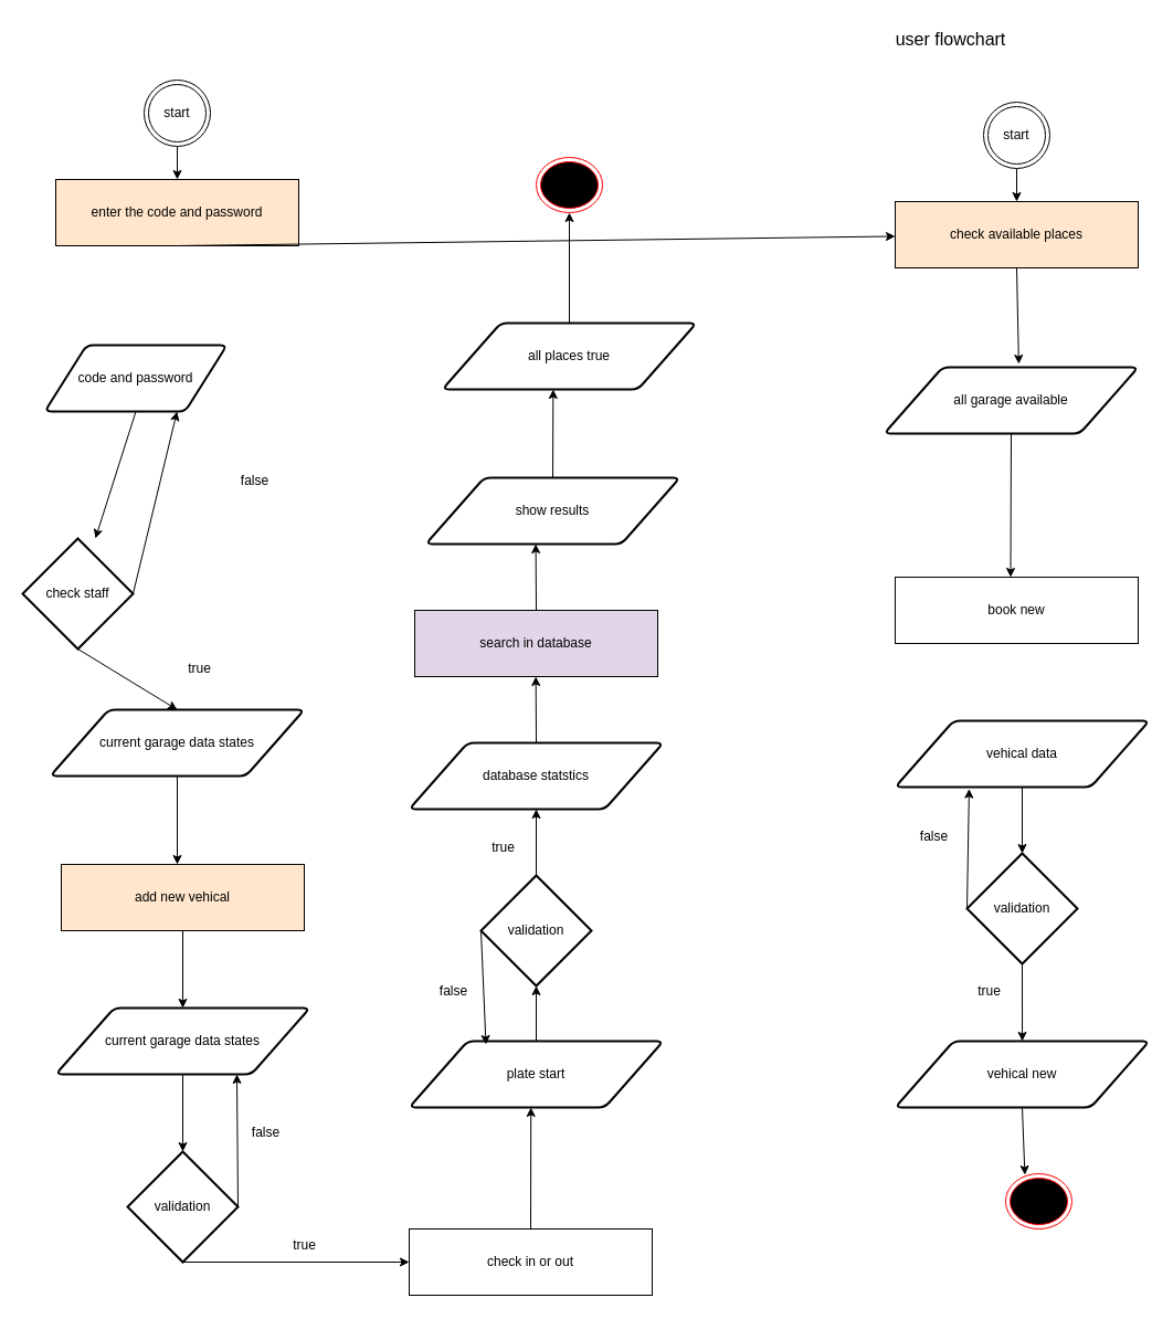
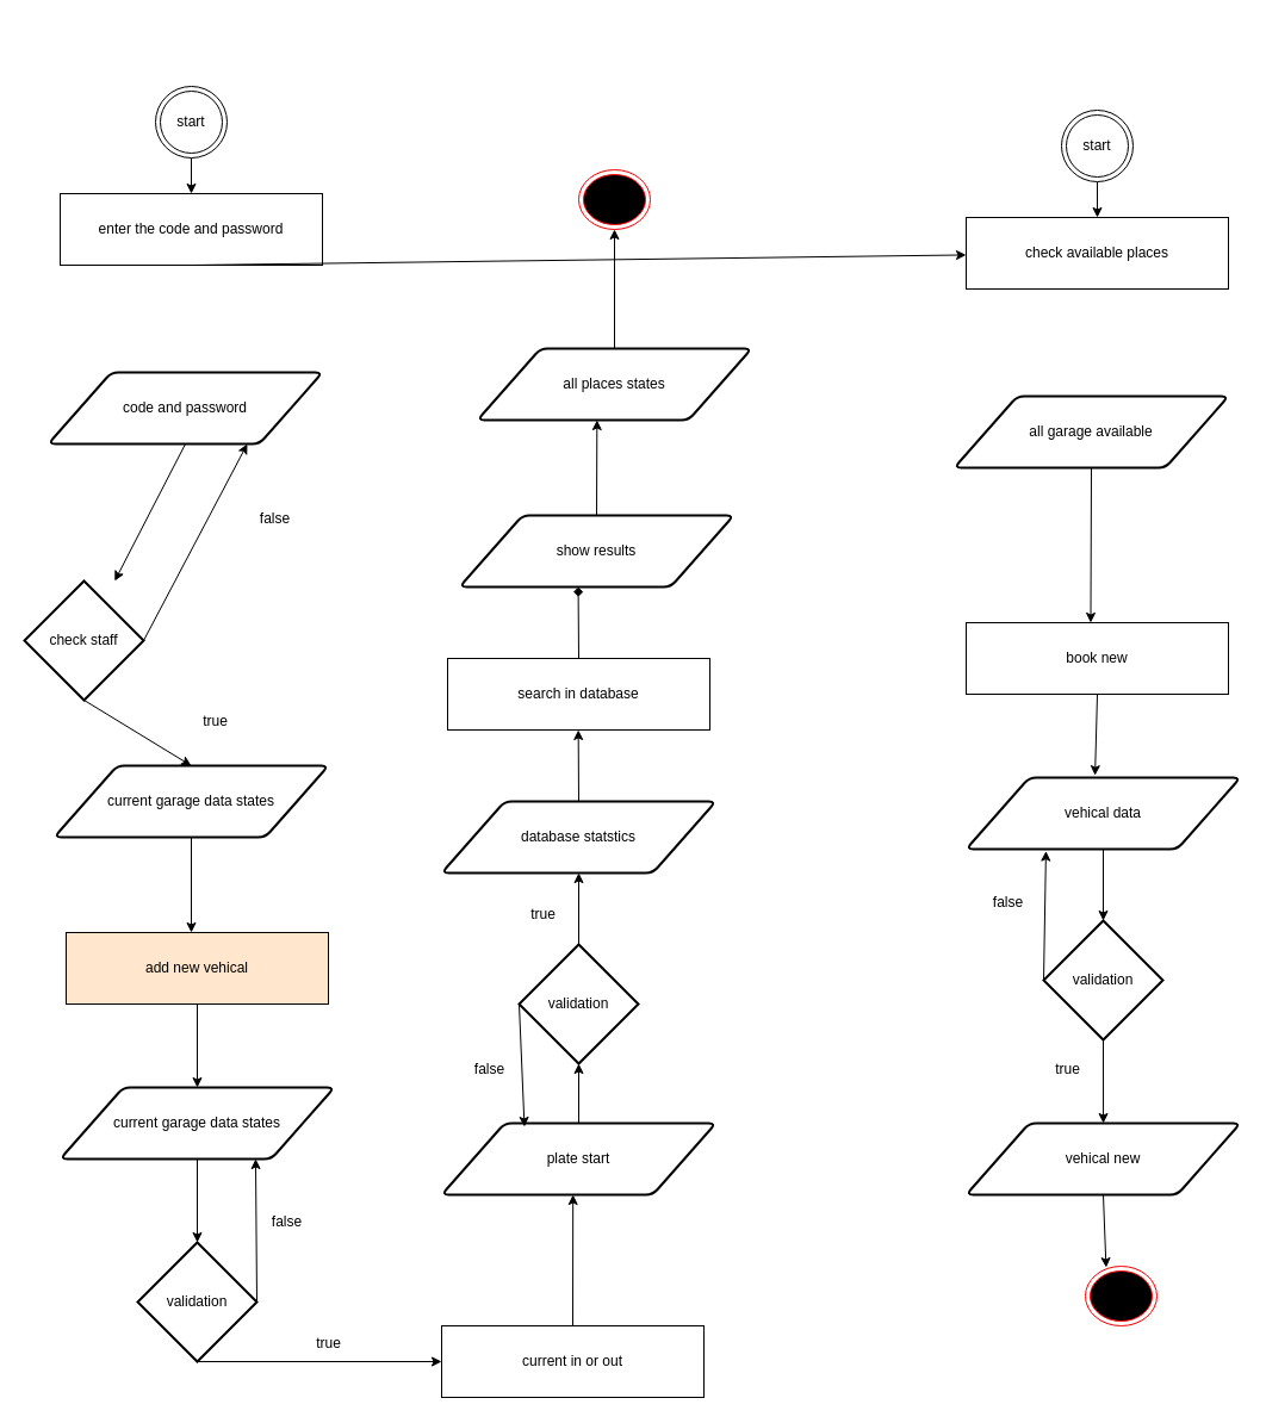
  <mxCell id="0" />
  <mxCell id="1" parent="0" />
  <mxCell id="2" style="edgeStyle=none;html=1;exitX=0.5;exitY=1;exitDx=0;exitDy=0;" edge="1" parent="1" source="3"><mxGeometry relative="1" as="geometry"><mxPoint x="160" y="162" as="targetPoint" /></mxGeometry></mxCell>
  <mxCell id="3" value="start" style="ellipse;shape=doubleEllipse;html=1;dashed=0;whiteSpace=wrap;aspect=fixed;" vertex="1" parent="1"><mxGeometry x="130" y="72" width="60" height="60" as="geometry" /></mxCell>
  <mxCell id="4" style="edgeStyle=none;html=1;exitX=0.5;exitY=1;exitDx=0;exitDy=0;" edge="1" parent="1" source="5" target="7"><mxGeometry relative="1" as="geometry"><mxPoint x="155" y="452" as="targetPoint" /></mxGeometry></mxCell>
- <mxCell id="5" value="code and password" style="shape=parallelogram;html=1;strokeWidth=2;perimeter=parallelogramPerimeter;whiteSpace=wrap;rounded=1;arcSize=12;size=0.23;" vertex="1" parent="1"><mxGeometry x="40" y="312" width="165" height="60" as="geometry" /></mxCell>
+ <mxCell id="5" value="code and password" style="shape=parallelogram;html=1;strokeWidth=2;perimeter=parallelogramPerimeter;whiteSpace=wrap;rounded=1;arcSize=12;size=0.23;" vertex="1" parent="1"><mxGeometry x="40" y="312" width="230" height="60" as="geometry" /></mxCell>
  <mxCell id="6" style="edgeStyle=none;html=1;exitX=0.5;exitY=1;exitDx=0;exitDy=0;exitPerimeter=0;" edge="1" parent="1" source="7"><mxGeometry relative="1" as="geometry"><mxPoint x="160" y="642" as="targetPoint" /></mxGeometry></mxCell>
  <mxCell id="7" value="check staff" style="strokeWidth=2;html=1;shape=mxgraph.flowchart.decision;whiteSpace=wrap;" vertex="1" parent="1"><mxGeometry x="20" y="487" width="100" height="100" as="geometry" /></mxCell>
  <mxCell id="8" style="edgeStyle=none;html=1;exitX=1;exitY=0.5;exitDx=0;exitDy=0;exitPerimeter=0;entryX=0.726;entryY=1;entryDx=0;entryDy=0;entryPerimeter=0;" edge="1" parent="1" source="7" target="5"><mxGeometry relative="1" as="geometry" /></mxCell>
  <mxCell id="9" value="false" style="text;html=1;align=center;verticalAlign=middle;resizable=0;points=[];autosize=1;strokeColor=none;fillColor=none;" vertex="1" parent="1"><mxGeometry x="205" y="420" width="50" height="30" as="geometry" /></mxCell>
  <mxCell id="10" value="true" style="text;html=1;align=center;verticalAlign=middle;resizable=0;points=[];autosize=1;strokeColor=none;fillColor=none;" vertex="1" parent="1"><mxGeometry x="160" y="590" width="40" height="30" as="geometry" /></mxCell>
- <mxCell id="11" value="enter the code and password" style="whiteSpace=wrap;html=1;fillColor=#ffe6cc;" vertex="1" parent="1"><mxGeometry x="50" y="162" width="220" height="60" as="geometry" /></mxCell>
+ <mxCell id="11" value="enter the code and password" style="whiteSpace=wrap;html=1;" vertex="1" parent="1"><mxGeometry x="50" y="162" width="220" height="60" as="geometry" /></mxCell>
  <mxCell id="12" style="edgeStyle=none;html=1;exitX=0.5;exitY=1;exitDx=0;exitDy=0;" edge="1" parent="1" source="11" target="47"><mxGeometry relative="1" as="geometry" /></mxCell>
  <mxCell id="13" style="edgeStyle=none;html=1;exitX=0.5;exitY=1;exitDx=0;exitDy=0;" edge="1" parent="1" source="14"><mxGeometry relative="1" as="geometry"><mxPoint x="160" y="782" as="targetPoint" /></mxGeometry></mxCell>
  <mxCell id="14" value="current garage data states" style="shape=parallelogram;html=1;strokeWidth=2;perimeter=parallelogramPerimeter;whiteSpace=wrap;rounded=1;arcSize=12;size=0.23;" vertex="1" parent="1"><mxGeometry x="45" y="642" width="230" height="60" as="geometry" /></mxCell>
  <mxCell id="15" style="edgeStyle=none;html=1;exitX=0.5;exitY=1;exitDx=0;exitDy=0;entryX=0.5;entryY=0;entryDx=0;entryDy=0;" edge="1" parent="1" source="16" target="18"><mxGeometry relative="1" as="geometry" /></mxCell>
  <mxCell id="16" value="add new vehical" style="whiteSpace=wrap;html=1;fillColor=#ffe6cc;" vertex="1" parent="1"><mxGeometry x="55" y="782" width="220" height="60" as="geometry" /></mxCell>
  <mxCell id="17" style="edgeStyle=none;html=1;exitX=0.5;exitY=1;exitDx=0;exitDy=0;" edge="1" parent="1" source="18" target="20"><mxGeometry relative="1" as="geometry" /></mxCell>
  <mxCell id="18" value="current garage data states" style="shape=parallelogram;html=1;strokeWidth=2;perimeter=parallelogramPerimeter;whiteSpace=wrap;rounded=1;arcSize=12;size=0.23;" vertex="1" parent="1"><mxGeometry x="50" y="912" width="230" height="60" as="geometry" /></mxCell>
  <mxCell id="19" style="edgeStyle=none;html=1;exitX=0.5;exitY=1;exitDx=0;exitDy=0;exitPerimeter=0;" edge="1" parent="1" source="20"><mxGeometry relative="1" as="geometry"><mxPoint x="370" y="1142" as="targetPoint" /></mxGeometry></mxCell>
  <mxCell id="20" value="validation" style="strokeWidth=2;html=1;shape=mxgraph.flowchart.decision;whiteSpace=wrap;" vertex="1" parent="1"><mxGeometry x="115" y="1042" width="100" height="100" as="geometry" /></mxCell>
  <mxCell id="21" style="edgeStyle=none;html=1;exitX=1;exitY=0.5;exitDx=0;exitDy=0;exitPerimeter=0;entryX=0.713;entryY=1;entryDx=0;entryDy=0;entryPerimeter=0;" edge="1" parent="1" source="20" target="18"><mxGeometry relative="1" as="geometry" /></mxCell>
  <mxCell id="22" value="false" style="text;html=1;align=center;verticalAlign=middle;resizable=0;points=[];autosize=1;strokeColor=none;fillColor=none;" vertex="1" parent="1"><mxGeometry x="215" y="1010" width="50" height="30" as="geometry" /></mxCell>
  <mxCell id="23" value="true" style="text;html=1;align=center;verticalAlign=middle;resizable=0;points=[];autosize=1;strokeColor=none;fillColor=none;" vertex="1" parent="1"><mxGeometry x="255" width="40" height="30" as="geometry" y="1112" /></mxCell>
  <mxCell id="24" style="edgeStyle=none;html=1;exitX=0.5;exitY=0;exitDx=0;exitDy=0;" edge="1" parent="1" source="25"><mxGeometry relative="1" as="geometry"><mxPoint x="480.2" y="1002" as="targetPoint" /></mxGeometry></mxCell>
- <mxCell id="25" value="check in or out" style="whiteSpace=wrap;html=1;" vertex="1" parent="1"><mxGeometry x="370" width="220" height="60" as="geometry" y="1112" /></mxCell>
+ <mxCell id="25" value="current in or out" style="whiteSpace=wrap;html=1;" vertex="1" parent="1"><mxGeometry x="370" width="220" height="60" as="geometry" y="1112" /></mxCell>
  <mxCell id="26" value="plate start" style="shape=parallelogram;html=1;strokeWidth=2;perimeter=parallelogramPerimeter;whiteSpace=wrap;rounded=1;arcSize=12;size=0.23;" vertex="1" parent="1"><mxGeometry x="370" y="942" width="230" height="60" as="geometry" /></mxCell>
  <mxCell id="27" style="edgeStyle=none;html=1;exitX=0.5;exitY=0;exitDx=0;exitDy=0;exitPerimeter=0;" edge="1" parent="1" source="28" target="33"><mxGeometry relative="1" as="geometry" /></mxCell>
  <mxCell id="28" value="validation" style="strokeWidth=2;html=1;shape=mxgraph.flowchart.decision;whiteSpace=wrap;" vertex="1" parent="1"><mxGeometry x="435" y="792" width="100" height="100" as="geometry" /></mxCell>
  <mxCell id="29" style="edgeStyle=none;html=1;exitX=0.5;exitY=0;exitDx=0;exitDy=0;entryX=0.5;entryY=1;entryDx=0;entryDy=0;entryPerimeter=0;" edge="1" parent="1" source="26" target="28"><mxGeometry relative="1" as="geometry" /></mxCell>
  <mxCell id="30" style="edgeStyle=none;html=1;exitX=0;exitY=0.5;exitDx=0;exitDy=0;exitPerimeter=0;entryX=0.302;entryY=0.05;entryDx=0;entryDy=0;entryPerimeter=0;" edge="1" parent="1" source="28" target="26"><mxGeometry relative="1" as="geometry" /></mxCell>
  <mxCell id="31" value="false" style="text;html=1;align=center;verticalAlign=middle;resizable=0;points=[];autosize=1;strokeColor=none;fillColor=none;" vertex="1" parent="1"><mxGeometry x="385" y="882" width="50" height="30" as="geometry" /></mxCell>
  <mxCell id="32" style="edgeStyle=none;html=1;exitX=0.5;exitY=0;exitDx=0;exitDy=0;" edge="1" parent="1" source="33"><mxGeometry relative="1" as="geometry"><mxPoint x="484.667" y="612" as="targetPoint" /></mxGeometry></mxCell>
  <mxCell id="33" value="database statstics" style="shape=parallelogram;html=1;strokeWidth=2;perimeter=parallelogramPerimeter;whiteSpace=wrap;rounded=1;arcSize=12;size=0.23;" vertex="1" parent="1"><mxGeometry x="370" y="672" width="230" height="60" as="geometry" /></mxCell>
  <mxCell id="34" value="true" style="text;html=1;align=center;verticalAlign=middle;resizable=0;points=[];autosize=1;strokeColor=none;fillColor=none;" vertex="1" parent="1"><mxGeometry x="435" y="752" width="40" height="30" as="geometry" /></mxCell>
- <mxCell id="35" value="search in database" style="whiteSpace=wrap;html=1;fillColor=#e1d5e7;" vertex="1" parent="1"><mxGeometry x="375" y="552" width="220" height="60" as="geometry" /></mxCell>
+ <mxCell id="35" value="search in database" style="whiteSpace=wrap;html=1;" vertex="1" parent="1"><mxGeometry x="375" y="552" width="220" height="60" as="geometry" /></mxCell>
  <mxCell id="36" style="edgeStyle=none;html=1;exitX=0.5;exitY=0;exitDx=0;exitDy=0;" edge="1" parent="1" source="37"><mxGeometry relative="1" as="geometry"><mxPoint x="500.333" y="352" as="targetPoint" /></mxGeometry></mxCell>
  <mxCell id="37" value="show results" style="shape=parallelogram;html=1;strokeWidth=2;perimeter=parallelogramPerimeter;whiteSpace=wrap;rounded=1;arcSize=12;size=0.23;" vertex="1" parent="1"><mxGeometry x="385" y="432" width="230" height="60" as="geometry" /></mxCell>
- <mxCell id="38" style="edgeStyle=none;html=1;exitX=0.5;exitY=0;exitDx=0;exitDy=0;entryX=0.433;entryY=1;entryDx=0;entryDy=0;entryPerimeter=0;" edge="1" parent="1" source="35" target="37"><mxGeometry relative="1" as="geometry" /></mxCell>
+ <mxCell id="38" style="edgeStyle=none;html=1;exitX=0.5;exitY=0;exitDx=0;exitDy=0;entryX=0.433;entryY=1;entryDx=0;entryDy=0;entryPerimeter=0;endArrow=diamond;" edge="1" parent="1" source="35" target="37"><mxGeometry relative="1" as="geometry" /></mxCell>
  <mxCell id="39" style="edgeStyle=none;html=1;exitX=0.5;exitY=0;exitDx=0;exitDy=0;entryX=0.5;entryY=1;entryDx=0;entryDy=0;" edge="1" parent="1" source="40" target="41"><mxGeometry relative="1" as="geometry" /></mxCell>
- <mxCell id="40" value="all places true" style="shape=parallelogram;html=1;strokeWidth=2;perimeter=parallelogramPerimeter;whiteSpace=wrap;rounded=1;arcSize=12;size=0.23;" vertex="1" parent="1"><mxGeometry x="400" y="292" width="230" height="60" as="geometry" /></mxCell>
+ <mxCell id="40" value="all places states" style="shape=parallelogram;html=1;strokeWidth=2;perimeter=parallelogramPerimeter;whiteSpace=wrap;rounded=1;arcSize=12;size=0.23;" vertex="1" parent="1"><mxGeometry x="400" y="292" width="230" height="60" as="geometry" /></mxCell>
  <mxCell id="41" value="" style="ellipse;html=1;shape=endState;fillColor=#000000;strokeColor=#ff0000;" vertex="1" parent="1"><mxGeometry x="485" y="142" width="60" height="50" as="geometry" /></mxCell>
- <mxCell id="42" value="&lt;font style=&quot;font-size: 16px;&quot;&gt;user flowchart&lt;/font&gt;" style="text;html=1;align=center;verticalAlign=middle;resizable=0;points=[];autosize=1;strokeColor=none;fillColor=none;" vertex="1" parent="1"><mxGeometry x="800" y="20" width="120" height="30" as="geometry" /></mxCell>
  <mxCell id="43" style="edgeStyle=none;html=1;exitX=0.5;exitY=1;exitDx=0;exitDy=0;" edge="1" parent="1" source="44"><mxGeometry relative="1" as="geometry"><mxPoint x="920" y="182" as="targetPoint" /></mxGeometry></mxCell>
  <mxCell id="44" value="start" style="ellipse;shape=doubleEllipse;html=1;dashed=0;whiteSpace=wrap;aspect=fixed;" vertex="1" parent="1"><mxGeometry x="890" y="92" width="60" height="60" as="geometry" /></mxCell>
  <mxCell id="45" style="edgeStyle=none;html=1;exitX=0.5;exitY=1;exitDx=0;exitDy=0;" edge="1" parent="1" source="46"><mxGeometry relative="1" as="geometry"><mxPoint x="914.471" y="522" as="targetPoint" /></mxGeometry></mxCell>
  <mxCell id="46" value="all garage available" style="shape=parallelogram;html=1;strokeWidth=2;perimeter=parallelogramPerimeter;whiteSpace=wrap;rounded=1;arcSize=12;size=0.23;" vertex="1" parent="1"><mxGeometry x="800" y="332" width="230" height="60" as="geometry" /></mxCell>
- <mxCell id="47" value="check available places" style="whiteSpace=wrap;html=1;fillColor=#ffe6cc;" vertex="1" parent="1"><mxGeometry x="810" y="182" width="220" height="60" as="geometry" /></mxCell>
- <mxCell id="48" style="edgeStyle=none;html=1;exitX=0.5;exitY=1;exitDx=0;exitDy=0;entryX=0.53;entryY=-0.05;entryDx=0;entryDy=0;entryPerimeter=0;" edge="1" parent="1" source="47" target="46"><mxGeometry relative="1" as="geometry" /></mxCell>
+ <mxCell id="47" value="check available places" style="whiteSpace=wrap;html=1;" vertex="1" parent="1"><mxGeometry x="810" y="182" width="220" height="60" as="geometry" /></mxCell>
  <mxCell id="49" value="book new" style="whiteSpace=wrap;html=1;" vertex="1" parent="1"><mxGeometry x="810" y="522" width="220" height="60" as="geometry" /></mxCell>
  <mxCell id="50" value="vehical data" style="shape=parallelogram;html=1;strokeWidth=2;perimeter=parallelogramPerimeter;whiteSpace=wrap;rounded=1;arcSize=12;size=0.23;" vertex="1" parent="1"><mxGeometry x="810" y="652" width="230" height="60" as="geometry" /></mxCell>
+ <mxCell id="51" style="edgeStyle=none;html=1;exitX=0.5;exitY=1;exitDx=0;exitDy=0;entryX=0.47;entryY=-0.031;entryDx=0;entryDy=0;entryPerimeter=0;" edge="1" parent="1" source="49" target="50"><mxGeometry relative="1" as="geometry" /></mxCell>
  <mxCell id="52" style="edgeStyle=none;html=1;exitX=0.5;exitY=1;exitDx=0;exitDy=0;exitPerimeter=0;" edge="1" parent="1" source="53"><mxGeometry relative="1" as="geometry"><mxPoint x="925.059" y="942" as="targetPoint" /></mxGeometry></mxCell>
  <mxCell id="53" value="validation" style="strokeWidth=2;html=1;shape=mxgraph.flowchart.decision;whiteSpace=wrap;" vertex="1" parent="1"><mxGeometry x="875" y="772" width="100" height="100" as="geometry" /></mxCell>
  <mxCell id="54" style="edgeStyle=none;html=1;exitX=0.5;exitY=1;exitDx=0;exitDy=0;entryX=0.5;entryY=0;entryDx=0;entryDy=0;entryPerimeter=0;" edge="1" parent="1" source="50" target="53"><mxGeometry relative="1" as="geometry" /></mxCell>
  <mxCell id="55" style="edgeStyle=none;html=1;exitX=0;exitY=0.5;exitDx=0;exitDy=0;exitPerimeter=0;entryX=0.291;entryY=1.027;entryDx=0;entryDy=0;entryPerimeter=0;" edge="1" parent="1" source="53" target="50"><mxGeometry relative="1" as="geometry" /></mxCell>
  <mxCell id="56" value="false" style="text;html=1;align=center;verticalAlign=middle;resizable=0;points=[];autosize=1;strokeColor=none;fillColor=none;" vertex="1" parent="1"><mxGeometry x="820" y="742" width="50" height="30" as="geometry" /></mxCell>
  <mxCell id="57" value="true" style="text;html=1;align=center;verticalAlign=middle;resizable=0;points=[];autosize=1;strokeColor=none;fillColor=none;" vertex="1" parent="1"><mxGeometry x="875" y="882" width="40" height="30" as="geometry" /></mxCell>
  <mxCell id="58" value="vehical new" style="shape=parallelogram;html=1;strokeWidth=2;perimeter=parallelogramPerimeter;whiteSpace=wrap;rounded=1;arcSize=12;size=0.23;" vertex="1" parent="1"><mxGeometry x="810" y="942" width="230" height="60" as="geometry" /></mxCell>
  <mxCell id="59" value="" style="ellipse;html=1;shape=endState;fillColor=#000000;strokeColor=#ff0000;" vertex="1" parent="1"><mxGeometry x="910" y="1062" width="60" height="50" as="geometry" /></mxCell>
  <mxCell id="60" style="edgeStyle=none;html=1;exitX=0.5;exitY=1;exitDx=0;exitDy=0;entryX=0.29;entryY=0.021;entryDx=0;entryDy=0;entryPerimeter=0;" edge="1" parent="1" source="58" target="59"><mxGeometry relative="1" as="geometry" /></mxCell>
